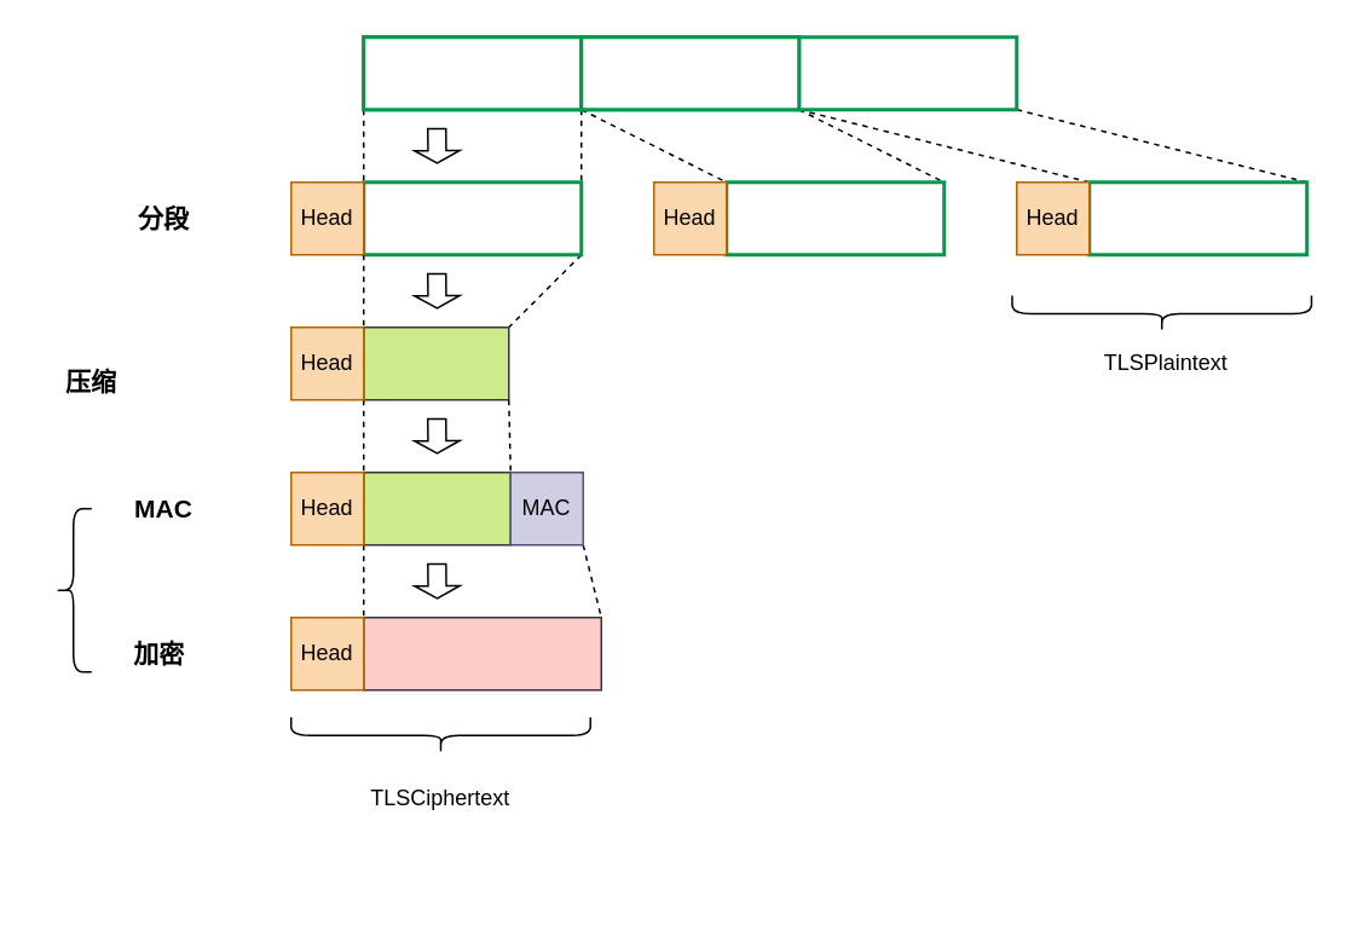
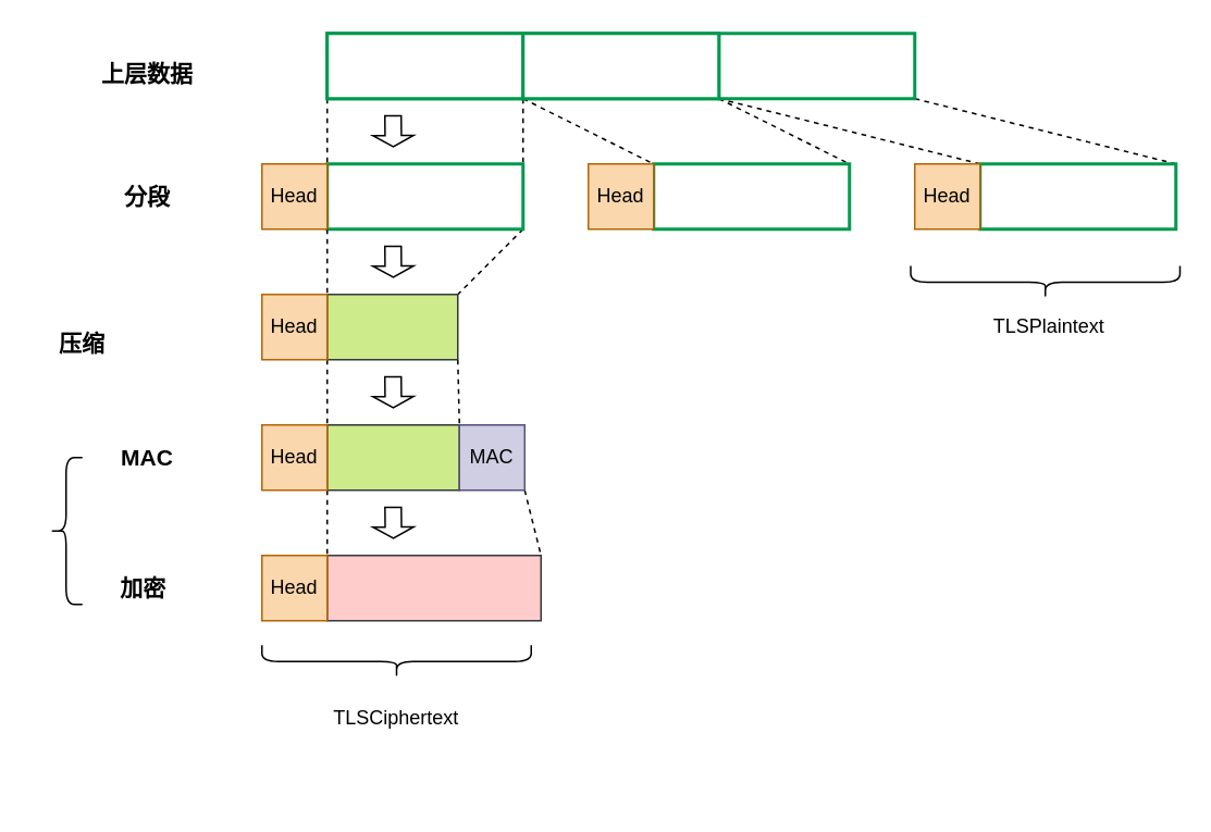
  <mxCell id="0" />
  <mxCell id="1" parent="0" />
  <mxCell id="2" style="rounded=0;orthogonalLoop=1;jettySize=auto;html=1;exitX=0;exitY=1;exitDx=0;exitDy=0;entryX=0;entryY=0;entryDx=0;entryDy=0;dashed=1;endArrow=none;endFill=0;" edge="1" parent="1" source="3" target="12"><mxGeometry relative="1" as="geometry" /></mxCell>
  <mxCell id="3" value="" style="rounded=0;whiteSpace=wrap;html=1;strokeColor=#00994D;strokeWidth=2;" vertex="1" parent="1"><mxGeometry x="200" y="20" width="120" height="40" as="geometry" /></mxCell>
  <mxCell id="4" style="edgeStyle=none;rounded=0;orthogonalLoop=1;jettySize=auto;html=1;exitX=0;exitY=1;exitDx=0;exitDy=0;entryX=1;entryY=0;entryDx=0;entryDy=0;dashed=1;endArrow=none;endFill=0;" edge="1" parent="1" source="7" target="12"><mxGeometry relative="1" as="geometry" /></mxCell>
  <mxCell id="5" style="edgeStyle=none;rounded=0;orthogonalLoop=1;jettySize=auto;html=1;exitX=0;exitY=1;exitDx=0;exitDy=0;entryX=1;entryY=0;entryDx=0;entryDy=0;dashed=1;endArrow=none;endFill=0;" edge="1" parent="1" source="7" target="16"><mxGeometry relative="1" as="geometry" /></mxCell>
  <mxCell id="6" style="edgeStyle=none;rounded=0;orthogonalLoop=1;jettySize=auto;html=1;exitX=1;exitY=1;exitDx=0;exitDy=0;entryX=1;entryY=0;entryDx=0;entryDy=0;dashed=1;endArrow=none;endFill=0;" edge="1" parent="1" source="7" target="18"><mxGeometry relative="1" as="geometry" /></mxCell>
  <mxCell id="7" value="" style="rounded=0;whiteSpace=wrap;html=1;strokeColor=#00994D;strokeWidth=2;" vertex="1" parent="1"><mxGeometry x="320" y="20" width="120" height="40" as="geometry" /></mxCell>
  <mxCell id="8" style="edgeStyle=none;rounded=0;orthogonalLoop=1;jettySize=auto;html=1;exitX=0;exitY=1;exitDx=0;exitDy=0;entryX=1;entryY=0;entryDx=0;entryDy=0;dashed=1;endArrow=none;endFill=0;" edge="1" parent="1" source="10" target="15"><mxGeometry relative="1" as="geometry" /></mxCell>
  <mxCell id="9" style="edgeStyle=none;rounded=0;orthogonalLoop=1;jettySize=auto;html=1;exitX=1;exitY=1;exitDx=0;exitDy=0;entryX=1;entryY=0;entryDx=0;entryDy=0;dashed=1;endArrow=none;endFill=0;" edge="1" parent="1" source="10" target="17"><mxGeometry relative="1" as="geometry" /></mxCell>
  <mxCell id="10" value="" style="rounded=0;whiteSpace=wrap;html=1;strokeColor=#00994D;strokeWidth=2;" vertex="1" parent="1"><mxGeometry x="440" y="20" width="120" height="40" as="geometry" /></mxCell>
  <mxCell id="11" style="edgeStyle=none;rounded=0;orthogonalLoop=1;jettySize=auto;html=1;exitX=1;exitY=1;exitDx=0;exitDy=0;entryX=1;entryY=0;entryDx=0;entryDy=0;dashed=1;endArrow=none;endFill=0;" edge="1" parent="1" source="12" target="21"><mxGeometry relative="1" as="geometry" /></mxCell>
  <mxCell id="12" value="" style="rounded=0;whiteSpace=wrap;html=1;strokeWidth=2;strokeColor=#00994D;" vertex="1" parent="1"><mxGeometry x="200" y="100" width="120" height="40" as="geometry" /></mxCell>
  <mxCell id="13" style="edgeStyle=none;rounded=0;orthogonalLoop=1;jettySize=auto;html=1;exitX=1;exitY=1;exitDx=0;exitDy=0;entryX=1;entryY=0;entryDx=0;entryDy=0;dashed=1;endArrow=none;endFill=0;" edge="1" parent="1" source="14" target="22"><mxGeometry relative="1" as="geometry" /></mxCell>
  <mxCell id="14" value="Head" style="rounded=0;whiteSpace=wrap;html=1;fillColor=#fad7ac;strokeColor=#b46504;" vertex="1" parent="1"><mxGeometry x="160" y="100" width="40" height="40" as="geometry" /></mxCell>
  <mxCell id="15" value="" style="rounded=0;whiteSpace=wrap;html=1;strokeWidth=2;strokeColor=#00994D;" vertex="1" parent="1"><mxGeometry x="400" y="100" width="120" height="40" as="geometry" /></mxCell>
  <mxCell id="16" value="Head" style="rounded=0;whiteSpace=wrap;html=1;fillColor=#fad7ac;strokeColor=#b46504;" vertex="1" parent="1"><mxGeometry x="360" y="100" width="40" height="40" as="geometry" /></mxCell>
  <mxCell id="17" value="" style="rounded=0;whiteSpace=wrap;html=1;strokeWidth=2;strokeColor=#00994D;" vertex="1" parent="1"><mxGeometry x="600" y="100" width="120" height="40" as="geometry" /></mxCell>
  <mxCell id="18" value="Head" style="rounded=0;whiteSpace=wrap;html=1;fillColor=#fad7ac;strokeColor=#b46504;" vertex="1" parent="1"><mxGeometry x="560" y="100" width="40" height="40" as="geometry" /></mxCell>
  <mxCell id="19" style="edgeStyle=none;rounded=0;orthogonalLoop=1;jettySize=auto;html=1;exitX=0;exitY=1;exitDx=0;exitDy=0;entryX=1;entryY=0;entryDx=0;entryDy=0;dashed=1;endArrow=none;endFill=0;" edge="1" parent="1" source="21" target="25"><mxGeometry relative="1" as="geometry" /></mxCell>
  <mxCell id="20" style="edgeStyle=none;rounded=0;orthogonalLoop=1;jettySize=auto;html=1;exitX=1;exitY=1;exitDx=0;exitDy=0;entryX=1;entryY=0;entryDx=0;entryDy=0;dashed=1;endArrow=none;endFill=0;" edge="1" parent="1" source="21" target="24"><mxGeometry relative="1" as="geometry" /></mxCell>
  <mxCell id="21" value="" style="rounded=0;whiteSpace=wrap;html=1;fillColor=#cdeb8b;strokeColor=#36393d;" vertex="1" parent="1"><mxGeometry x="200" y="180" width="80" height="40" as="geometry" /></mxCell>
  <mxCell id="22" value="Head" style="rounded=0;whiteSpace=wrap;html=1;fillColor=#fad7ac;strokeColor=#b46504;" vertex="1" parent="1"><mxGeometry x="160" y="180" width="40" height="40" as="geometry" /></mxCell>
  <mxCell id="23" style="edgeStyle=none;rounded=0;orthogonalLoop=1;jettySize=auto;html=1;exitX=0;exitY=1;exitDx=0;exitDy=0;entryX=1;entryY=0;entryDx=0;entryDy=0;dashed=1;endArrow=none;endFill=0;" edge="1" parent="1" source="24" target="31"><mxGeometry relative="1" as="geometry" /></mxCell>
  <mxCell id="24" value="" style="rounded=0;whiteSpace=wrap;html=1;fillColor=#cdeb8b;strokeColor=#36393d;" vertex="1" parent="1"><mxGeometry x="200" y="260" width="81" height="40" as="geometry" /></mxCell>
  <mxCell id="25" value="Head" style="rounded=0;whiteSpace=wrap;html=1;fillColor=#fad7ac;strokeColor=#b46504;" vertex="1" parent="1"><mxGeometry x="160" y="260" width="40" height="40" as="geometry" /></mxCell>
  <mxCell id="26" style="edgeStyle=none;rounded=0;orthogonalLoop=1;jettySize=auto;html=1;exitX=1;exitY=1;exitDx=0;exitDy=0;entryX=1;entryY=0;entryDx=0;entryDy=0;dashed=1;endArrow=none;endFill=0;" edge="1" parent="1" source="27" target="30"><mxGeometry relative="1" as="geometry" /></mxCell>
  <mxCell id="27" value="MAC" style="rounded=0;whiteSpace=wrap;html=1;fillColor=#d0cee2;strokeColor=#56517e;" vertex="1" parent="1"><mxGeometry x="281" y="260" width="40" height="40" as="geometry" /></mxCell>
+ <mxCell id="28" value="上层数据" style="text;html=1;strokeColor=none;fillColor=none;align=center;verticalAlign=middle;whiteSpace=wrap;rounded=0;fontStyle=1;fontSize=14;" vertex="1" parent="1"><mxGeometry x="60" y="30" width="60" height="30" as="geometry" /></mxCell>
  <mxCell id="29" value="分段" style="text;html=1;strokeColor=none;fillColor=none;align=center;verticalAlign=middle;whiteSpace=wrap;rounded=0;fontStyle=1;fontSize=14;" vertex="1" parent="1"><mxGeometry x="60" y="105" width="60" height="30" as="geometry" /></mxCell>
  <mxCell id="30" value="" style="rounded=0;whiteSpace=wrap;html=1;fillColor=#ffcccc;strokeColor=#36393d;" vertex="1" parent="1"><mxGeometry x="200" y="340" width="131" height="40" as="geometry" /></mxCell>
  <mxCell id="31" value="Head" style="rounded=0;whiteSpace=wrap;html=1;fillColor=#fad7ac;strokeColor=#b46504;" vertex="1" parent="1"><mxGeometry x="160" y="340" width="40" height="40" as="geometry" /></mxCell>
  <mxCell id="32" value="压缩" style="text;html=1;strokeColor=none;fillColor=none;align=center;verticalAlign=middle;whiteSpace=wrap;rounded=0;fontStyle=1;fontSize=14;" vertex="1" parent="1"><mxGeometry x="20" y="195" width="60" height="30" as="geometry" /></mxCell>
  <mxCell id="33" value="MAC" style="text;html=1;strokeColor=none;fillColor=none;align=center;verticalAlign=middle;whiteSpace=wrap;rounded=0;fontStyle=1;fontSize=14;" vertex="1" parent="1"><mxGeometry x="70" y="265" width="40" height="30" as="geometry" /></mxCell>
  <mxCell id="34" value="加密" style="text;html=1;strokeColor=none;fillColor=none;align=center;verticalAlign=middle;whiteSpace=wrap;rounded=0;fontStyle=1;fontSize=14;" vertex="1" parent="1"><mxGeometry x="65" y="345" width="45" height="30" as="geometry" /></mxCell>
  <mxCell id="35" value="" style="rounded=0;whiteSpace=wrap;html=1;strokeColor=#00994D;strokeWidth=2;" vertex="1" parent="1"><mxGeometry x="200" y="20" width="120" height="40" as="geometry" /></mxCell>
  <mxCell id="36" value="" style="rounded=0;whiteSpace=wrap;html=1;strokeColor=#00994D;strokeWidth=2;" vertex="1" parent="1"><mxGeometry x="320" y="20" width="120" height="40" as="geometry" /></mxCell>
  <mxCell id="37" value="" style="shape=flexArrow;endArrow=classic;html=1;rounded=0;fontSize=14;endWidth=13.969;endSize=1.984;width=10;" edge="1" parent="1"><mxGeometry width="50" height="50" relative="1" as="geometry"><mxPoint x="240.33" y="70" as="sourcePoint" /><mxPoint x="240.5" y="90" as="targetPoint" /></mxGeometry></mxCell>
  <mxCell id="38" value="" style="shape=flexArrow;endArrow=classic;html=1;rounded=0;fontSize=14;endWidth=13.969;endSize=1.984;width=10;" edge="1" parent="1"><mxGeometry width="50" height="50" relative="1" as="geometry"><mxPoint x="240.33" y="150" as="sourcePoint" /><mxPoint x="240.5" y="170" as="targetPoint" /></mxGeometry></mxCell>
  <mxCell id="39" value="" style="shape=flexArrow;endArrow=classic;html=1;rounded=0;fontSize=14;endWidth=13.969;endSize=1.984;width=10;" edge="1" parent="1"><mxGeometry width="50" height="50" relative="1" as="geometry"><mxPoint x="240.33" y="230" as="sourcePoint" /><mxPoint x="240.5" y="250" as="targetPoint" /></mxGeometry></mxCell>
  <mxCell id="40" value="" style="shape=flexArrow;endArrow=classic;html=1;rounded=0;fontSize=14;endWidth=13.969;endSize=1.984;width=10;" edge="1" parent="1"><mxGeometry width="50" height="50" relative="1" as="geometry"><mxPoint x="240.39" y="310" as="sourcePoint" /><mxPoint x="240.56" y="330" as="targetPoint" /></mxGeometry></mxCell>
  <mxCell id="41" value="" style="shape=curlyBracket;whiteSpace=wrap;html=1;rounded=1;flipH=1;strokeColor=#000000;strokeWidth=1;fontSize=14;rotation=90;" vertex="1" parent="1"><mxGeometry x="232.5" y="322.5" width="20" height="165" as="geometry" /></mxCell>
  <mxCell id="42" value="" style="shape=curlyBracket;whiteSpace=wrap;html=1;rounded=1;flipH=1;strokeColor=#000000;strokeWidth=1;fontSize=14;rotation=90;" vertex="1" parent="1"><mxGeometry x="630" y="90" width="20" height="165" as="geometry" /></mxCell>
  <mxCell id="43" value="TLSPlaintext" style="text;html=1;strokeColor=none;fillColor=none;align=center;verticalAlign=middle;whiteSpace=wrap;rounded=0;strokeWidth=1;fontSize=12;" vertex="1" parent="1"><mxGeometry x="600" y="190" width="85" height="20" as="geometry" /></mxCell>
  <mxCell id="44" value="TLSCiphertext" style="text;html=1;strokeColor=none;fillColor=none;align=center;verticalAlign=middle;whiteSpace=wrap;rounded=0;strokeWidth=1;fontSize=12;" vertex="1" parent="1"><mxGeometry x="200" y="430" width="85" height="20" as="geometry" /></mxCell>
  <mxCell id="45" value="" style="shape=curlyBracket;whiteSpace=wrap;html=1;rounded=1;strokeColor=#000000;strokeWidth=1;fontSize=12;" vertex="1" parent="1"><mxGeometry x="30" y="280" width="20" height="90" as="geometry" /></mxCell>
